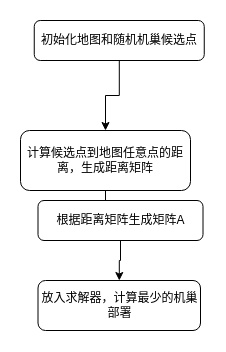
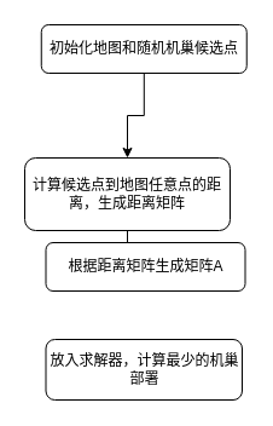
  <mxCell id="0" />
  <mxCell id="1" parent="0" />
  <mxCell id="2" value="" style="edgeStyle=orthogonalEdgeStyle;rounded=0;orthogonalLoop=1;jettySize=auto;html=1;" edge="1" parent="1" source="3" target="5"><mxGeometry relative="1" as="geometry" /></mxCell>
  <mxCell id="3" value="初始化地图和随机机巢候选点" style="rounded=1;whiteSpace=wrap;html=1;fontSize=12;glass=0;strokeWidth=1;shadow=0;" parent="1" vertex="1"><mxGeometry x="33.75" y="20" width="170" height="40" as="geometry" /></mxCell>
  <mxCell id="4" value="" style="edgeStyle=orthogonalEdgeStyle;rounded=0;orthogonalLoop=1;jettySize=auto;html=1;" edge="1" parent="1" source="5" target="7"><mxGeometry relative="1" as="geometry" /></mxCell>
  <mxCell id="5" value="计算候选点到地图任意点的距离，生成距离矩阵" style="whiteSpace=wrap;html=1;rounded=1;glass=0;strokeWidth=1;shadow=0;" vertex="1" parent="1"><mxGeometry x="20" y="130" width="170" height="60" as="geometry" /></mxCell>
- <mxCell id="6" value="" style="edgeStyle=orthogonalEdgeStyle;rounded=0;orthogonalLoop=1;jettySize=auto;html=1;" edge="1" parent="1" source="7" target="8"><mxGeometry relative="1" as="geometry" /></mxCell>
  <mxCell id="7" value="根据距离矩阵生成矩阵A" style="whiteSpace=wrap;html=1;rounded=1;glass=0;strokeWidth=1;shadow=0;" vertex="1" parent="1"><mxGeometry x="37.5" y="200" width="165" height="40" as="geometry" /></mxCell>
  <mxCell id="8" value="放入求解器，计算最少的机巢部署" style="whiteSpace=wrap;html=1;rounded=1;glass=0;strokeWidth=1;shadow=0;" vertex="1" parent="1"><mxGeometry x="37.5" y="280" width="162.5" height="50" as="geometry" /></mxCell>
